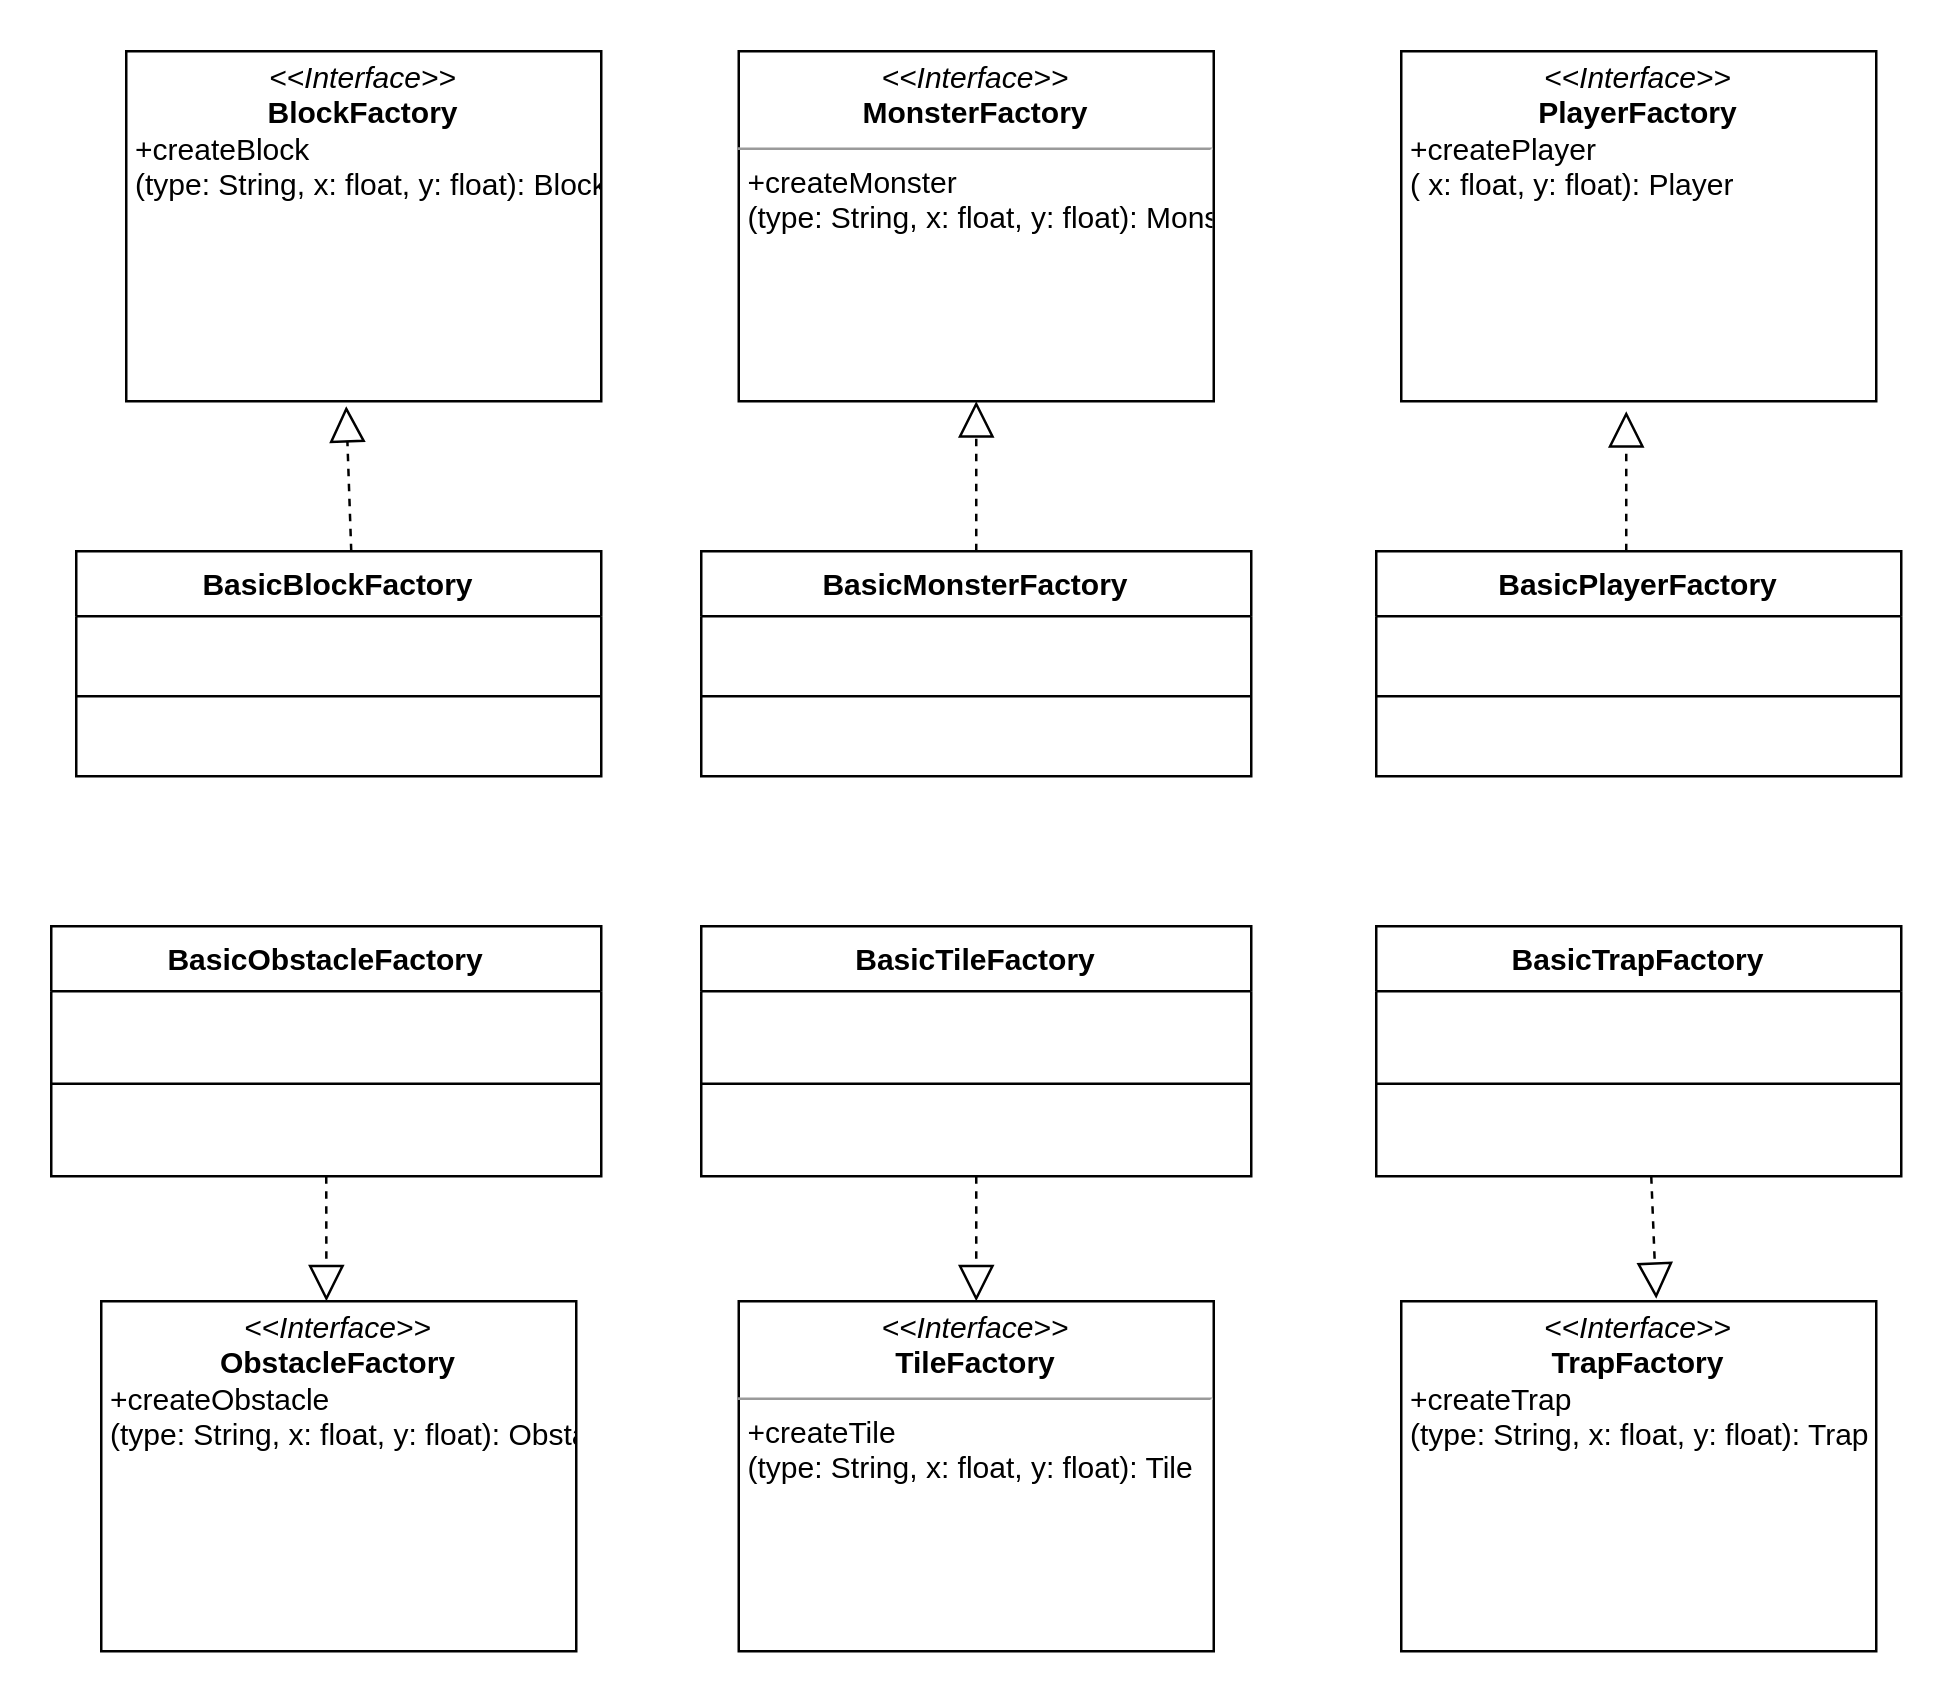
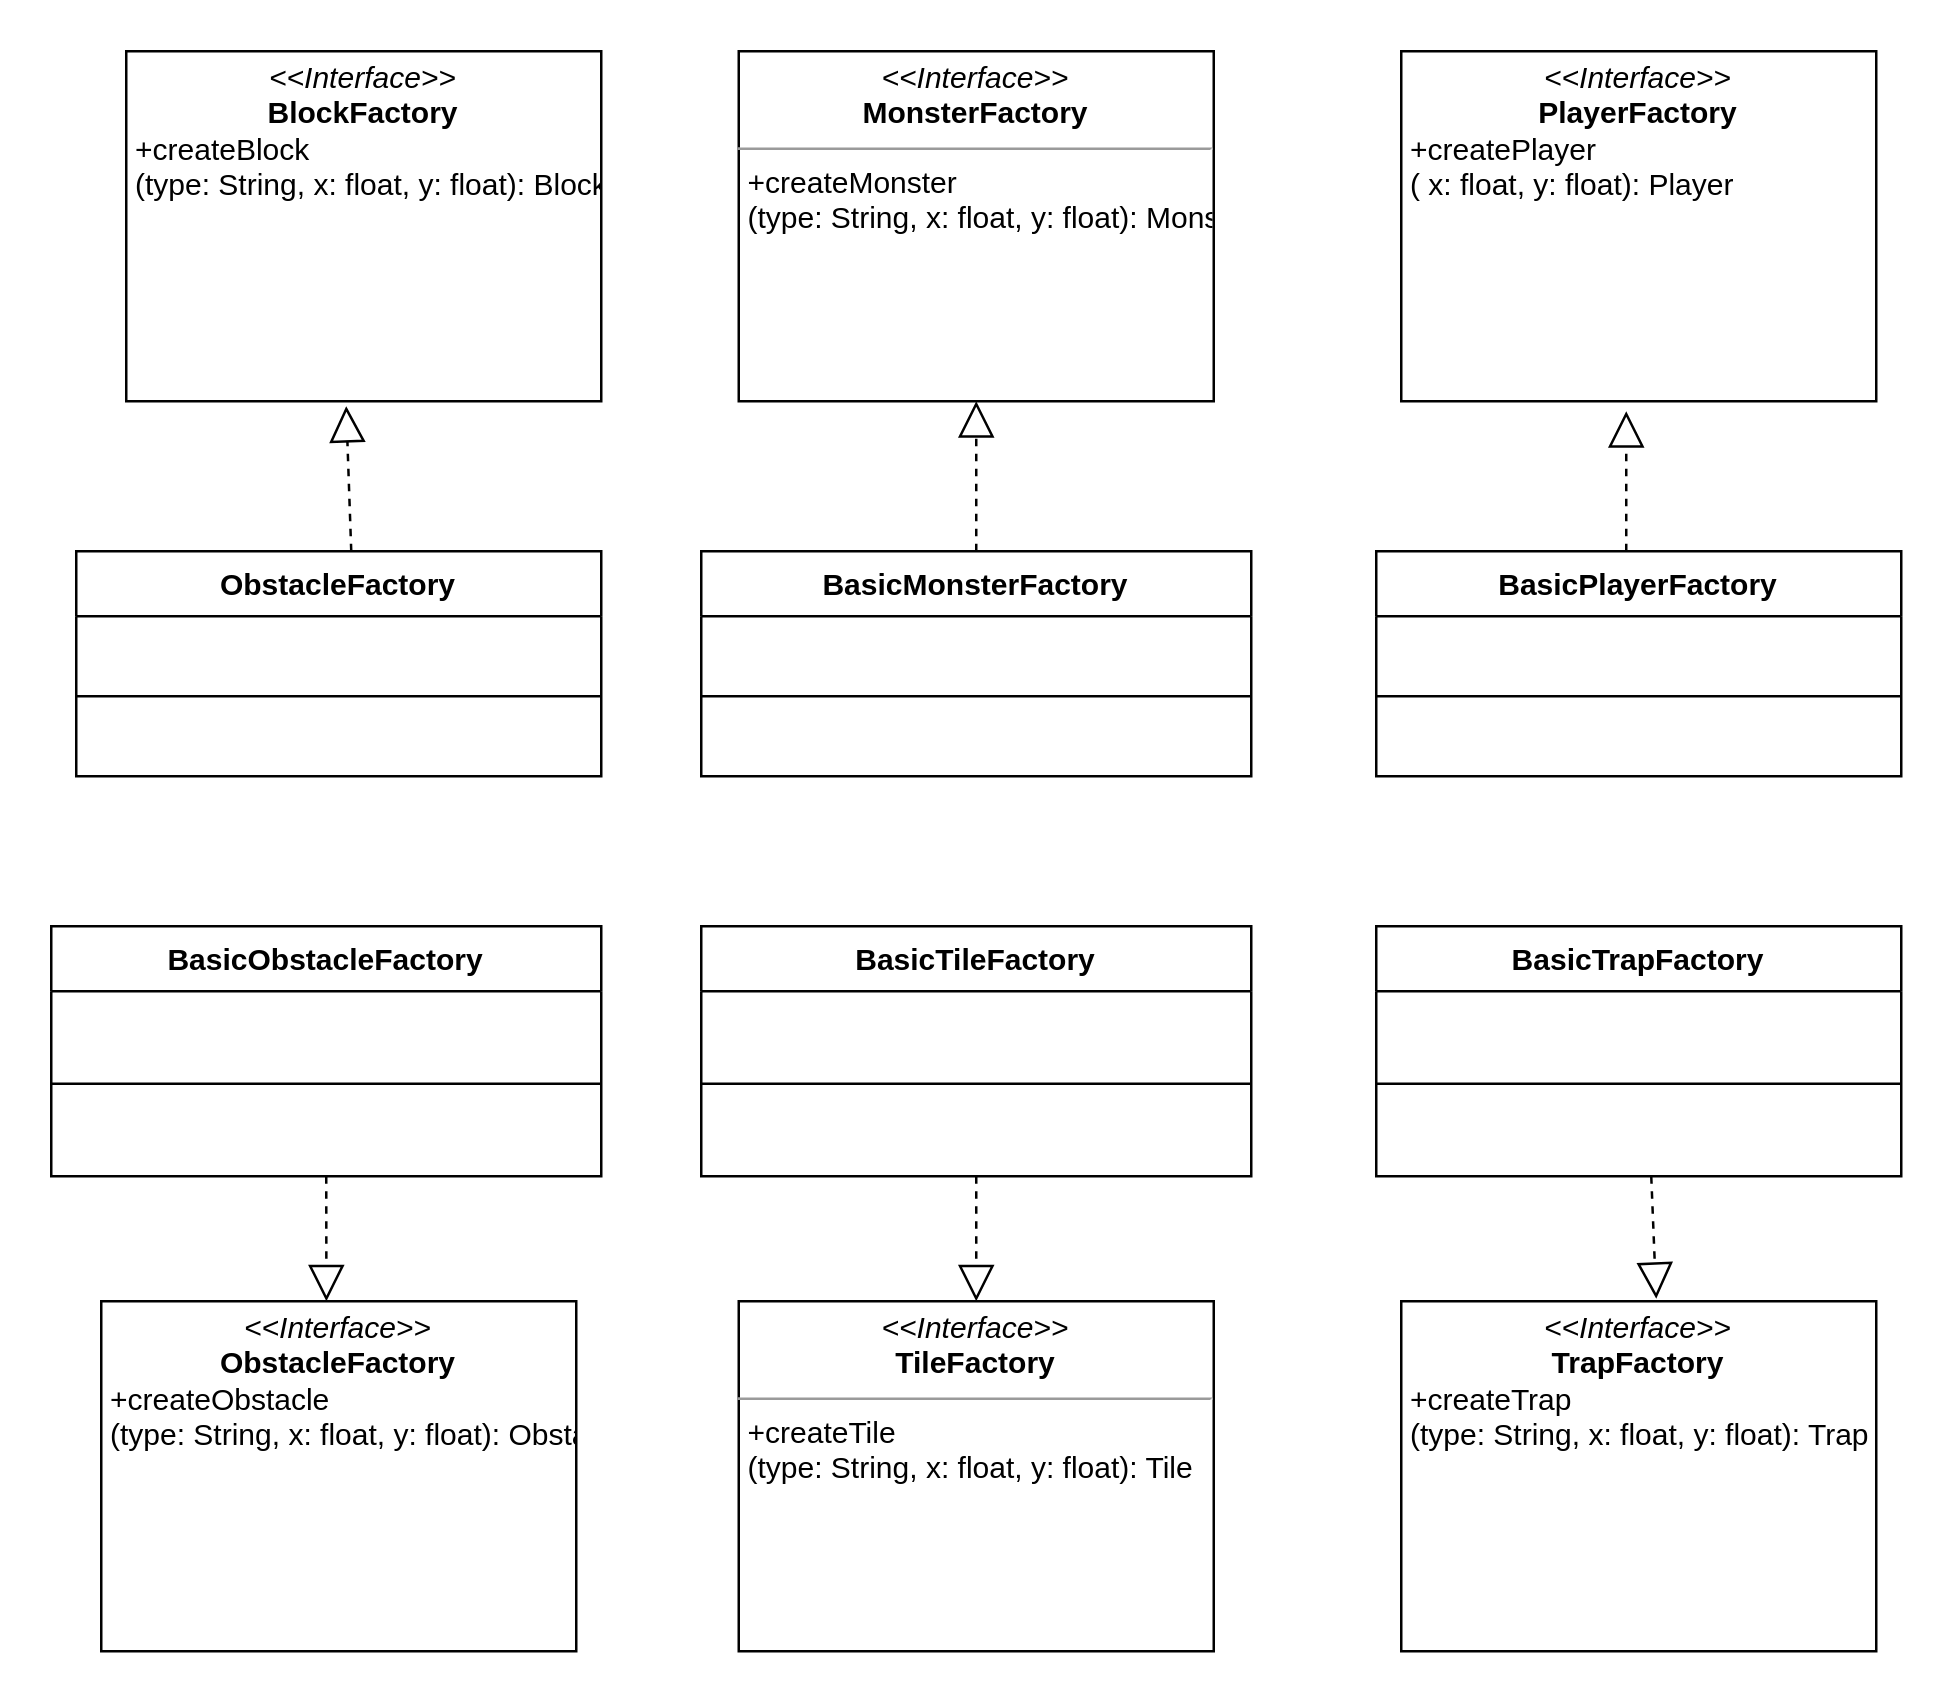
  <mxCell id="0" />
  <mxCell id="1" parent="0" />
  <mxCell id="2" value="BasicMonsterFactory" style="swimlane;fontStyle=1;align=center;verticalAlign=top;childLayout=stackLayout;horizontal=1;startSize=26;horizontalStack=0;resizeParent=1;resizeParentMax=0;resizeLast=0;collapsible=1;marginBottom=0;" parent="1" vertex="1"><mxGeometry x="280" y="220" width="220" height="90" as="geometry" /></mxCell>
  <mxCell id="3" value="" style="endArrow=block;dashed=1;endFill=0;endSize=12;html=1;entryX=0.5;entryY=1;entryDx=0;entryDy=0;" edge="1" parent="2" target="18"><mxGeometry width="160" relative="1" as="geometry"><mxPoint x="110" as="sourcePoint" /><mxPoint x="270" as="targetPoint" /></mxGeometry></mxCell>
  <mxCell id="4" value="" style="line;strokeWidth=1;fillColor=none;align=left;verticalAlign=middle;spacingTop=-1;spacingLeft=3;spacingRight=3;rotatable=0;labelPosition=right;points=[];portConstraint=eastwest;" parent="2" vertex="1"><mxGeometry y="26" width="220" height="64" as="geometry" /></mxCell>
- <mxCell id="5" value="BasicBlockFactory" style="swimlane;fontStyle=1;align=center;verticalAlign=top;childLayout=stackLayout;horizontal=1;startSize=26;horizontalStack=0;resizeParent=1;resizeParentMax=0;resizeLast=0;collapsible=1;marginBottom=0;" parent="1" vertex="1"><mxGeometry x="30" y="220" width="210" height="90" as="geometry" /></mxCell>
+ <mxCell id="5" value="ObstacleFactory" style="swimlane;fontStyle=1;align=center;verticalAlign=top;childLayout=stackLayout;horizontal=1;startSize=26;horizontalStack=0;resizeParent=1;resizeParentMax=0;resizeLast=0;collapsible=1;marginBottom=0;" parent="1" vertex="1"><mxGeometry x="30" y="220" width="210" height="90" as="geometry" /></mxCell>
  <mxCell id="6" value="" style="endArrow=block;dashed=1;endFill=0;endSize=12;html=1;entryX=0.463;entryY=1.014;entryDx=0;entryDy=0;entryPerimeter=0;" edge="1" parent="5" target="17"><mxGeometry width="160" relative="1" as="geometry"><mxPoint x="110" as="sourcePoint" /><mxPoint x="270" as="targetPoint" /></mxGeometry></mxCell>
  <mxCell id="7" value="" style="line;strokeWidth=1;fillColor=none;align=left;verticalAlign=middle;spacingTop=-1;spacingLeft=3;spacingRight=3;rotatable=0;labelPosition=right;points=[];portConstraint=eastwest;" parent="5" vertex="1"><mxGeometry y="26" width="210" height="64" as="geometry" /></mxCell>
  <mxCell id="8" value="BasicPlayerFactory" style="swimlane;fontStyle=1;align=center;verticalAlign=top;childLayout=stackLayout;horizontal=1;startSize=26;horizontalStack=0;resizeParent=1;resizeParentMax=0;resizeLast=0;collapsible=1;marginBottom=0;" parent="1" vertex="1"><mxGeometry x="550" y="220" width="210" height="90" as="geometry" /></mxCell>
  <mxCell id="9" value="" style="endArrow=block;dashed=1;endFill=0;endSize=12;html=1;" edge="1" parent="8"><mxGeometry width="160" relative="1" as="geometry"><mxPoint x="100" as="sourcePoint" /><mxPoint x="100" y="-56" as="targetPoint" /></mxGeometry></mxCell>
  <mxCell id="10" value="" style="line;strokeWidth=1;fillColor=none;align=left;verticalAlign=middle;spacingTop=-1;spacingLeft=3;spacingRight=3;rotatable=0;labelPosition=right;points=[];portConstraint=eastwest;" parent="8" vertex="1"><mxGeometry y="26" width="210" height="64" as="geometry" /></mxCell>
  <mxCell id="11" value="BasicObstacleFactory" style="swimlane;fontStyle=1;align=center;verticalAlign=top;childLayout=stackLayout;horizontal=1;startSize=26;horizontalStack=0;resizeParent=1;resizeParentMax=0;resizeLast=0;collapsible=1;marginBottom=0;" parent="1" vertex="1"><mxGeometry x="20" y="370" width="220" height="100" as="geometry" /></mxCell>
  <mxCell id="12" value="" style="line;strokeWidth=1;fillColor=none;align=left;verticalAlign=middle;spacingTop=-1;spacingLeft=3;spacingRight=3;rotatable=0;labelPosition=right;points=[];portConstraint=eastwest;" parent="11" vertex="1"><mxGeometry y="26" width="220" height="74" as="geometry" /></mxCell>
  <mxCell id="13" value="BasicTileFactory" style="swimlane;fontStyle=1;align=center;verticalAlign=top;childLayout=stackLayout;horizontal=1;startSize=26;horizontalStack=0;resizeParent=1;resizeParentMax=0;resizeLast=0;collapsible=1;marginBottom=0;" parent="1" vertex="1"><mxGeometry x="280" y="370" width="220" height="100" as="geometry" /></mxCell>
  <mxCell id="14" value="" style="line;strokeWidth=1;fillColor=none;align=left;verticalAlign=middle;spacingTop=-1;spacingLeft=3;spacingRight=3;rotatable=0;labelPosition=right;points=[];portConstraint=eastwest;" parent="13" vertex="1"><mxGeometry y="26" width="220" height="74" as="geometry" /></mxCell>
  <mxCell id="15" value="BasicTrapFactory" style="swimlane;fontStyle=1;align=center;verticalAlign=top;childLayout=stackLayout;horizontal=1;startSize=26;horizontalStack=0;resizeParent=1;resizeParentMax=0;resizeLast=0;collapsible=1;marginBottom=0;" parent="1" vertex="1"><mxGeometry x="550" y="370" width="210" height="100" as="geometry" /></mxCell>
  <mxCell id="16" value="" style="line;strokeWidth=1;fillColor=none;align=left;verticalAlign=middle;spacingTop=-1;spacingLeft=3;spacingRight=3;rotatable=0;labelPosition=right;points=[];portConstraint=eastwest;" parent="15" vertex="1"><mxGeometry y="26" width="210" height="74" as="geometry" /></mxCell>
  <mxCell id="17" value="&lt;p style=&quot;margin: 0px ; margin-top: 4px ; text-align: center&quot;&gt;&lt;i&gt;&amp;lt;&amp;lt;Interface&amp;gt;&amp;gt;&lt;/i&gt;&lt;br&gt;&lt;/p&gt;&lt;span style=&quot;font-weight: 700&quot;&gt;&lt;div style=&quot;text-align: center&quot;&gt;&lt;span&gt;BlockFactory&lt;/span&gt;&lt;/div&gt;&lt;/span&gt;&lt;p style=&quot;margin: 0px ; margin-left: 4px&quot;&gt;+createBlock&lt;br style=&quot;padding: 0px ; margin: 0px&quot;&gt;(type: String, x: float, y: float): Block&lt;/p&gt;&lt;div style=&quot;padding: 0px ; margin: 0px&quot;&gt;&lt;br style=&quot;padding: 0px ; margin: 0px&quot;&gt;&lt;/div&gt;" style="verticalAlign=top;align=left;overflow=fill;fontSize=12;fontFamily=Helvetica;html=1;" vertex="1" parent="1"><mxGeometry x="50" y="20" width="190" height="140" as="geometry" /></mxCell>
  <mxCell id="18" value="&lt;p style=&quot;margin: 0px ; margin-top: 4px ; text-align: center&quot;&gt;&lt;i&gt;&amp;lt;&amp;lt;Interface&amp;gt;&amp;gt;&lt;/i&gt;&lt;br&gt;&lt;span style=&quot;font-weight: 700&quot;&gt;MonsterFactory&lt;/span&gt;&lt;br&gt;&lt;/p&gt;&lt;hr size=&quot;1&quot;&gt;&lt;p style=&quot;margin: 0px ; margin-left: 4px&quot;&gt;+createMonster&lt;br style=&quot;padding: 0px ; margin: 0px&quot;&gt;(type: String, x: float, y: float): Monster&lt;/p&gt;&lt;div style=&quot;padding: 0px ; margin: 0px&quot;&gt;&lt;br style=&quot;padding: 0px ; margin: 0px&quot;&gt;&lt;/div&gt;" style="verticalAlign=top;align=left;overflow=fill;fontSize=12;fontFamily=Helvetica;html=1;" vertex="1" parent="1"><mxGeometry x="295" y="20" width="190" height="140" as="geometry" /></mxCell>
  <mxCell id="19" value="&lt;p style=&quot;margin: 0px ; margin-top: 4px ; text-align: center&quot;&gt;&lt;i&gt;&amp;lt;&amp;lt;Interface&amp;gt;&amp;gt;&lt;/i&gt;&lt;br&gt;&lt;/p&gt;&lt;span style=&quot;font-weight: 700&quot;&gt;&lt;div style=&quot;text-align: center&quot;&gt;&lt;span&gt;PlayerFactory&lt;/span&gt;&lt;/div&gt;&lt;/span&gt;&lt;p style=&quot;margin: 0px ; margin-left: 4px&quot;&gt;+createPlayer&lt;br style=&quot;padding: 0px ; margin: 0px&quot;&gt;( x: float, y: float): Player&lt;/p&gt;&lt;div style=&quot;padding: 0px ; margin: 0px&quot;&gt;&lt;br style=&quot;padding: 0px ; margin: 0px&quot;&gt;&lt;/div&gt;" style="verticalAlign=top;align=left;overflow=fill;fontSize=12;fontFamily=Helvetica;html=1;" vertex="1" parent="1"><mxGeometry x="560" y="20" width="190" height="140" as="geometry" /></mxCell>
  <mxCell id="20" value="&lt;p style=&quot;margin: 0px ; margin-top: 4px ; text-align: center&quot;&gt;&lt;i&gt;&amp;lt;&amp;lt;Interface&amp;gt;&amp;gt;&lt;/i&gt;&lt;br&gt;&lt;/p&gt;&lt;span style=&quot;font-weight: 700&quot;&gt;&lt;div style=&quot;text-align: center&quot;&gt;&lt;span&gt;ObstacleFactory&lt;/span&gt;&lt;/div&gt;&lt;/span&gt;&lt;p style=&quot;margin: 0px ; margin-left: 4px&quot;&gt;+createObstacle&lt;br style=&quot;padding: 0px ; margin: 0px&quot;&gt;(type: String, x: float, y: float): Obstacle&lt;/p&gt;&lt;div style=&quot;padding: 0px ; margin: 0px&quot;&gt;&lt;br style=&quot;padding: 0px ; margin: 0px&quot;&gt;&lt;/div&gt;" style="verticalAlign=top;align=left;overflow=fill;fontSize=12;fontFamily=Helvetica;html=1;" vertex="1" parent="1"><mxGeometry x="40" y="520" width="190" height="140" as="geometry" /></mxCell>
  <mxCell id="21" value="&lt;p style=&quot;margin: 0px ; margin-top: 4px ; text-align: center&quot;&gt;&lt;i&gt;&amp;lt;&amp;lt;Interface&amp;gt;&amp;gt;&lt;/i&gt;&lt;br&gt;&lt;span style=&quot;font-weight: 700&quot;&gt;TileFactory&lt;/span&gt;&lt;br&gt;&lt;/p&gt;&lt;hr size=&quot;1&quot;&gt;&lt;p style=&quot;margin: 0px ; margin-left: 4px&quot;&gt;+createTile&lt;br style=&quot;padding: 0px ; margin: 0px&quot;&gt;(type: String, x: float, y: float): Tile&lt;/p&gt;&lt;div style=&quot;padding: 0px ; margin: 0px&quot;&gt;&lt;br style=&quot;padding: 0px ; margin: 0px&quot;&gt;&lt;/div&gt;" style="verticalAlign=top;align=left;overflow=fill;fontSize=12;fontFamily=Helvetica;html=1;" vertex="1" parent="1"><mxGeometry x="295" y="520" width="190" height="140" as="geometry" /></mxCell>
  <mxCell id="22" value="&lt;p style=&quot;margin: 0px ; margin-top: 4px ; text-align: center&quot;&gt;&lt;i&gt;&amp;lt;&amp;lt;Interface&amp;gt;&amp;gt;&lt;/i&gt;&lt;br&gt;&lt;/p&gt;&lt;span style=&quot;font-weight: 700&quot;&gt;&lt;div style=&quot;text-align: center&quot;&gt;&lt;span&gt;TrapFactory&lt;/span&gt;&lt;/div&gt;&lt;/span&gt;&lt;p style=&quot;margin: 0px ; margin-left: 4px&quot;&gt;+createTrap&lt;br style=&quot;padding: 0px ; margin: 0px&quot;&gt;(type: String, x: float, y: float): Trap&lt;/p&gt;&lt;div style=&quot;padding: 0px ; margin: 0px&quot;&gt;&lt;br style=&quot;padding: 0px ; margin: 0px&quot;&gt;&lt;/div&gt;" style="verticalAlign=top;align=left;overflow=fill;fontSize=12;fontFamily=Helvetica;html=1;" vertex="1" parent="1"><mxGeometry x="560" y="520" width="190" height="140" as="geometry" /></mxCell>
  <mxCell id="23" value="" style="endArrow=block;dashed=1;endFill=0;endSize=12;html=1;entryX=0.474;entryY=0;entryDx=0;entryDy=0;entryPerimeter=0;" edge="1" parent="1" target="20"><mxGeometry width="160" relative="1" as="geometry"><mxPoint x="130" y="470" as="sourcePoint" /><mxPoint x="290" y="470" as="targetPoint" /></mxGeometry></mxCell>
  <mxCell id="24" value="" style="endArrow=block;dashed=1;endFill=0;endSize=12;html=1;" edge="1" parent="1" target="21"><mxGeometry width="160" relative="1" as="geometry"><mxPoint x="390" y="470" as="sourcePoint" /><mxPoint x="550" y="470" as="targetPoint" /></mxGeometry></mxCell>
  <mxCell id="25" value="" style="endArrow=block;dashed=1;endFill=0;endSize=12;html=1;" edge="1" parent="1"><mxGeometry width="160" relative="1" as="geometry"><mxPoint x="660" y="470" as="sourcePoint" /><mxPoint x="662" y="519" as="targetPoint" /></mxGeometry></mxCell>
